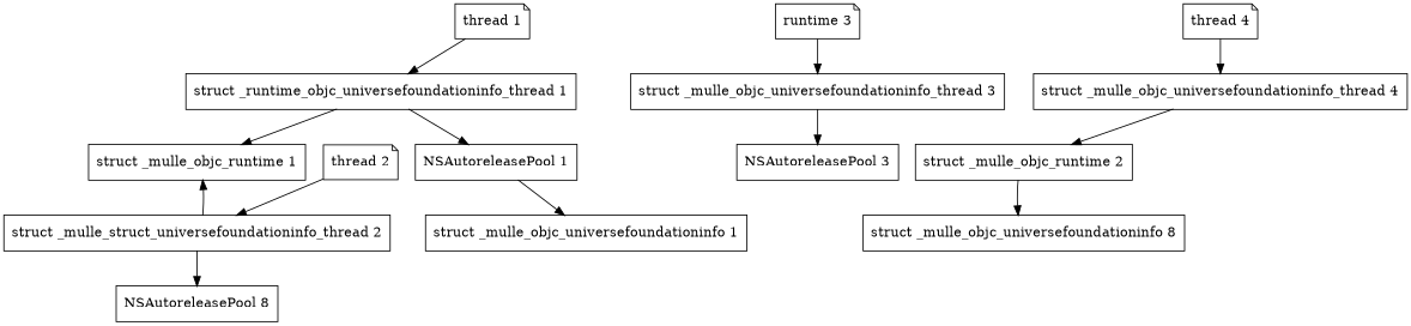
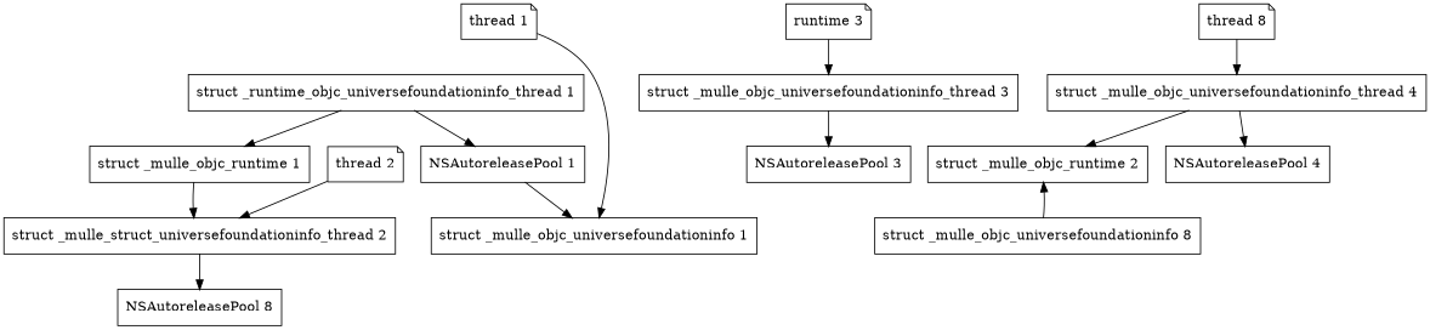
  digraph {
    node [shape=record]
    "thread 1" [shape=note]
    n2 [label="struct _runtime_objc_universefoundationinfo_thread 1"]
    "struct _mulle_objc_runtime 1"
    "NSAutoreleasePool 1"
    "thread 2" [shape=note]
    n6 [label="struct _mulle_struct_universefoundationinfo_thread 2"]
    n7 [label="NSAutoreleasePool 8"]
    n8 [label="runtime 3" shape=note]
    "struct _mulle_objc_universefoundationinfo_thread 3"
    "NSAutoreleasePool 3"
-   "thread 4" [shape=note]
+   "thread 4" [shape=note label="thread 8"]
    "struct _mulle_objc_universefoundationinfo_thread 4"
    "struct _mulle_objc_runtime 2"
+   "NSAutoreleasePool 4"
    "struct _mulle_objc_universefoundationinfo 1"
    n16 [label="struct _mulle_objc_universefoundationinfo 8"]
-   "thread 1" -> n2
+   "thread 1" -> "struct _mulle_objc_universefoundationinfo 1"
    n2 -> "struct _mulle_objc_runtime 1"
    n2 -> "NSAutoreleasePool 1"
    "NSAutoreleasePool 1" -> "struct _mulle_objc_universefoundationinfo 1"
    "thread 2" -> n6
-   n6 -> "struct _mulle_objc_runtime 1"
+   "struct _mulle_objc_runtime 1" -> n6
    n6 -> n7
    n8 -> "struct _mulle_objc_universefoundationinfo_thread 3"
    "struct _mulle_objc_universefoundationinfo_thread 3" -> "NSAutoreleasePool 3"
    "thread 4" -> "struct _mulle_objc_universefoundationinfo_thread 4"
    "struct _mulle_objc_universefoundationinfo_thread 4" -> "struct _mulle_objc_runtime 2"
-   "struct _mulle_objc_runtime 2" -> n16
+   "struct _mulle_objc_universefoundationinfo_thread 4" -> "NSAutoreleasePool 4"
+   n16 -> "struct _mulle_objc_runtime 2"
  }
